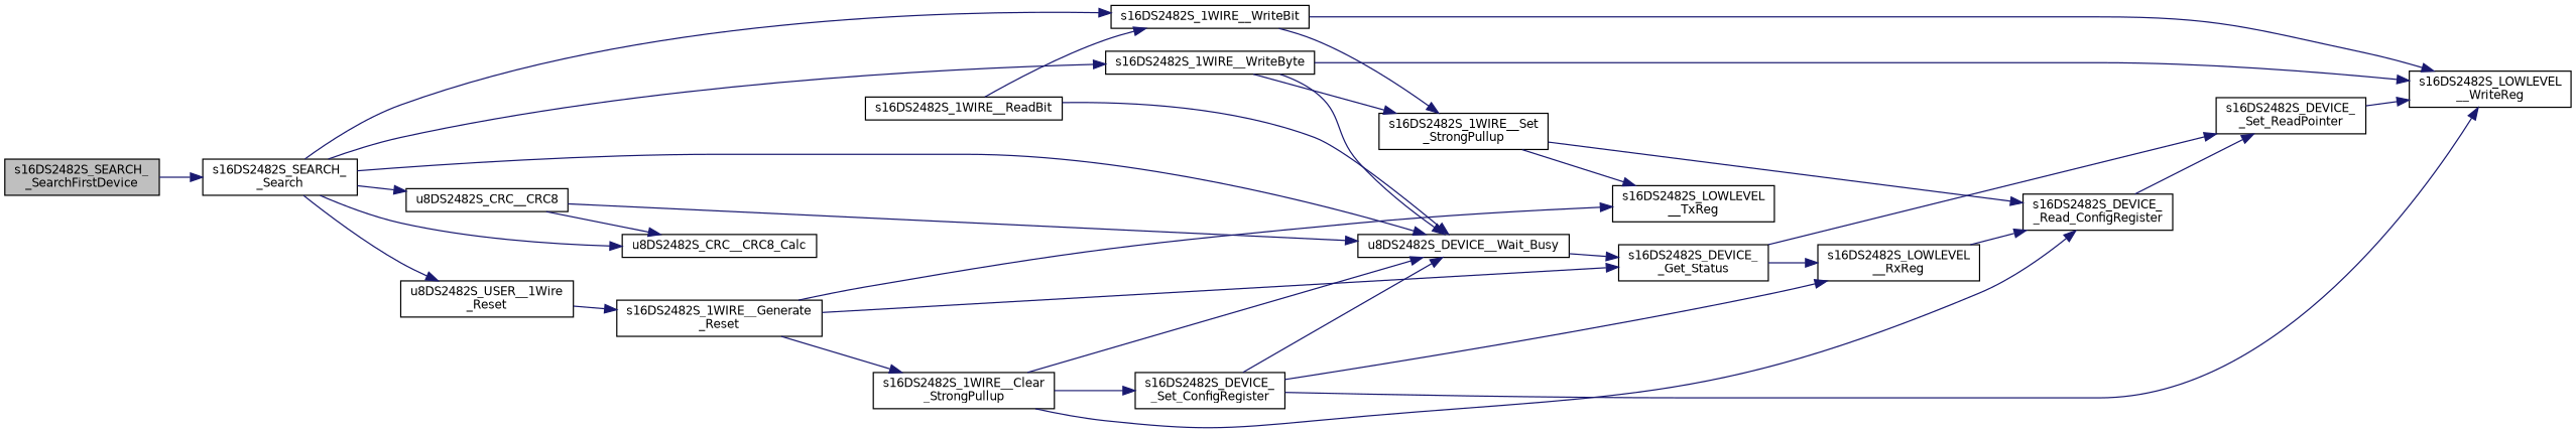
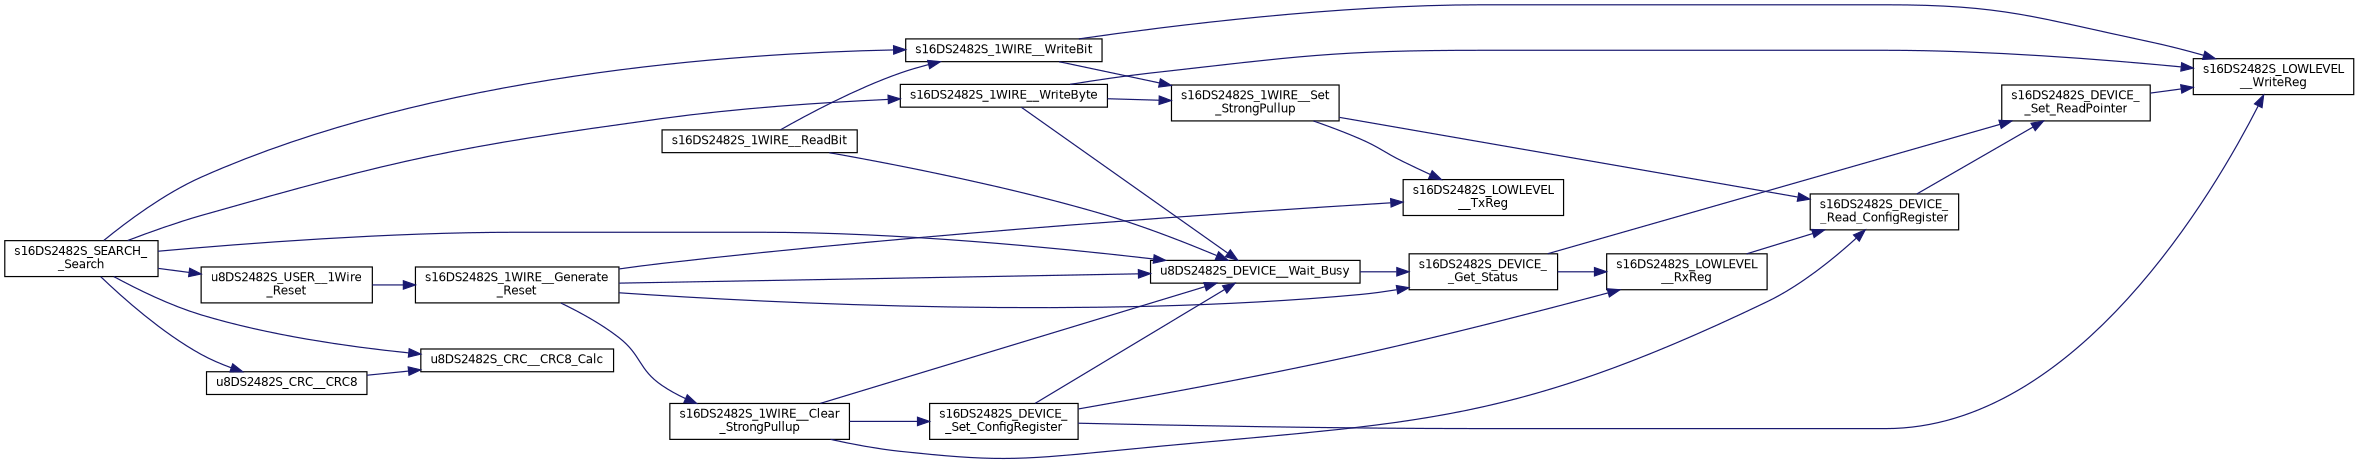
  digraph {
    rankdir=LR
    node [color=black fillcolor=white fontname=Helvetica fontsize=10 shape=record style=filled]
    edge [color=midnightblue fontname=Helvetica fontsize=10 labelfontname=Helvetica labelfontsize=10 style=solid]
-   n1 [fillcolor=grey75 fontcolor=black height=0.2 label="s16DS2482S_SEARCH_\l_SearchFirstDevice" width=0.4]
    n2 [height=0.2 label="s16DS2482S_SEARCH_\l_Search" width=0.4]
    n3 [height=0.2 label=s16DS2482S_1WIRE__WriteBit width=0.4]
    n4 [height=0.2 label=u8DS2482S_DEVICE__Wait_Busy width=0.4]
    n5 [height=0.2 label=s16DS2482S_1WIRE__WriteByte width=0.4]
    n6 [height=0.2 label=u8DS2482S_CRC__CRC8 width=0.4]
    n7 [height=0.2 label="u8DS2482S_USER__1Wire\l_Reset" width=0.4]
    n8 [height=0.2 label=u8DS2482S_CRC__CRC8_Calc width=0.4]
    n9 [height=0.2 label=s16DS2482S_1WIRE__ReadBit width=0.4]
    n10 [height=0.2 label="s16DS2482S_1WIRE__Set\l_StrongPullup" width=0.4]
    n11 [height=0.2 label="s16DS2482S_LOWLEVEL\l__WriteReg" width=0.4]
    n12 [height=0.2 label="s16DS2482S_DEVICE_\l_Get_Status" width=0.4]
    n13 [height=0.2 label="s16DS2482S_1WIRE__Generate\l_Reset" width=0.4]
    n14 [height=0.2 label="s16DS2482S_DEVICE_\l_Read_ConfigRegister" width=0.4]
    n15 [height=0.2 label="s16DS2482S_LOWLEVEL\l__TxReg" width=0.4]
    n16 [height=0.2 label="s16DS2482S_DEVICE_\l_Set_ReadPointer" width=0.4]
    n17 [height=0.2 label="s16DS2482S_LOWLEVEL\l__RxReg" width=0.4]
    n18 [height=0.2 label="s16DS2482S_1WIRE__Clear\l_StrongPullup" width=0.4]
    n19 [height=0.2 label="s16DS2482S_DEVICE_\l_Set_ConfigRegister" width=0.4]
-   n1 -> n2
    n2 -> n3
    n2 -> n4
    n2 -> n5
    n2 -> n6
    n2 -> n7
    n2 -> n8
    n3 -> n10
    n3 -> n11
    n4 -> n12
    n5 -> n4
    n5 -> n10
    n5 -> n11
    n6 -> n8
    n7 -> n13
    n9 -> n3
    n9 -> n4
    n10 -> n14
    n10 -> n15
    n12 -> n16
    n12 -> n17
-   n6 -> n4
+   n13 -> n4
    n13 -> n12
    n13 -> n15
    n13 -> n18
    n14 -> n16
    n16 -> n11
    n17 -> n14
    n18 -> n4
    n18 -> n14
    n18 -> n19
    n19 -> n4
    n19 -> n11
    n19 -> n17
  }
